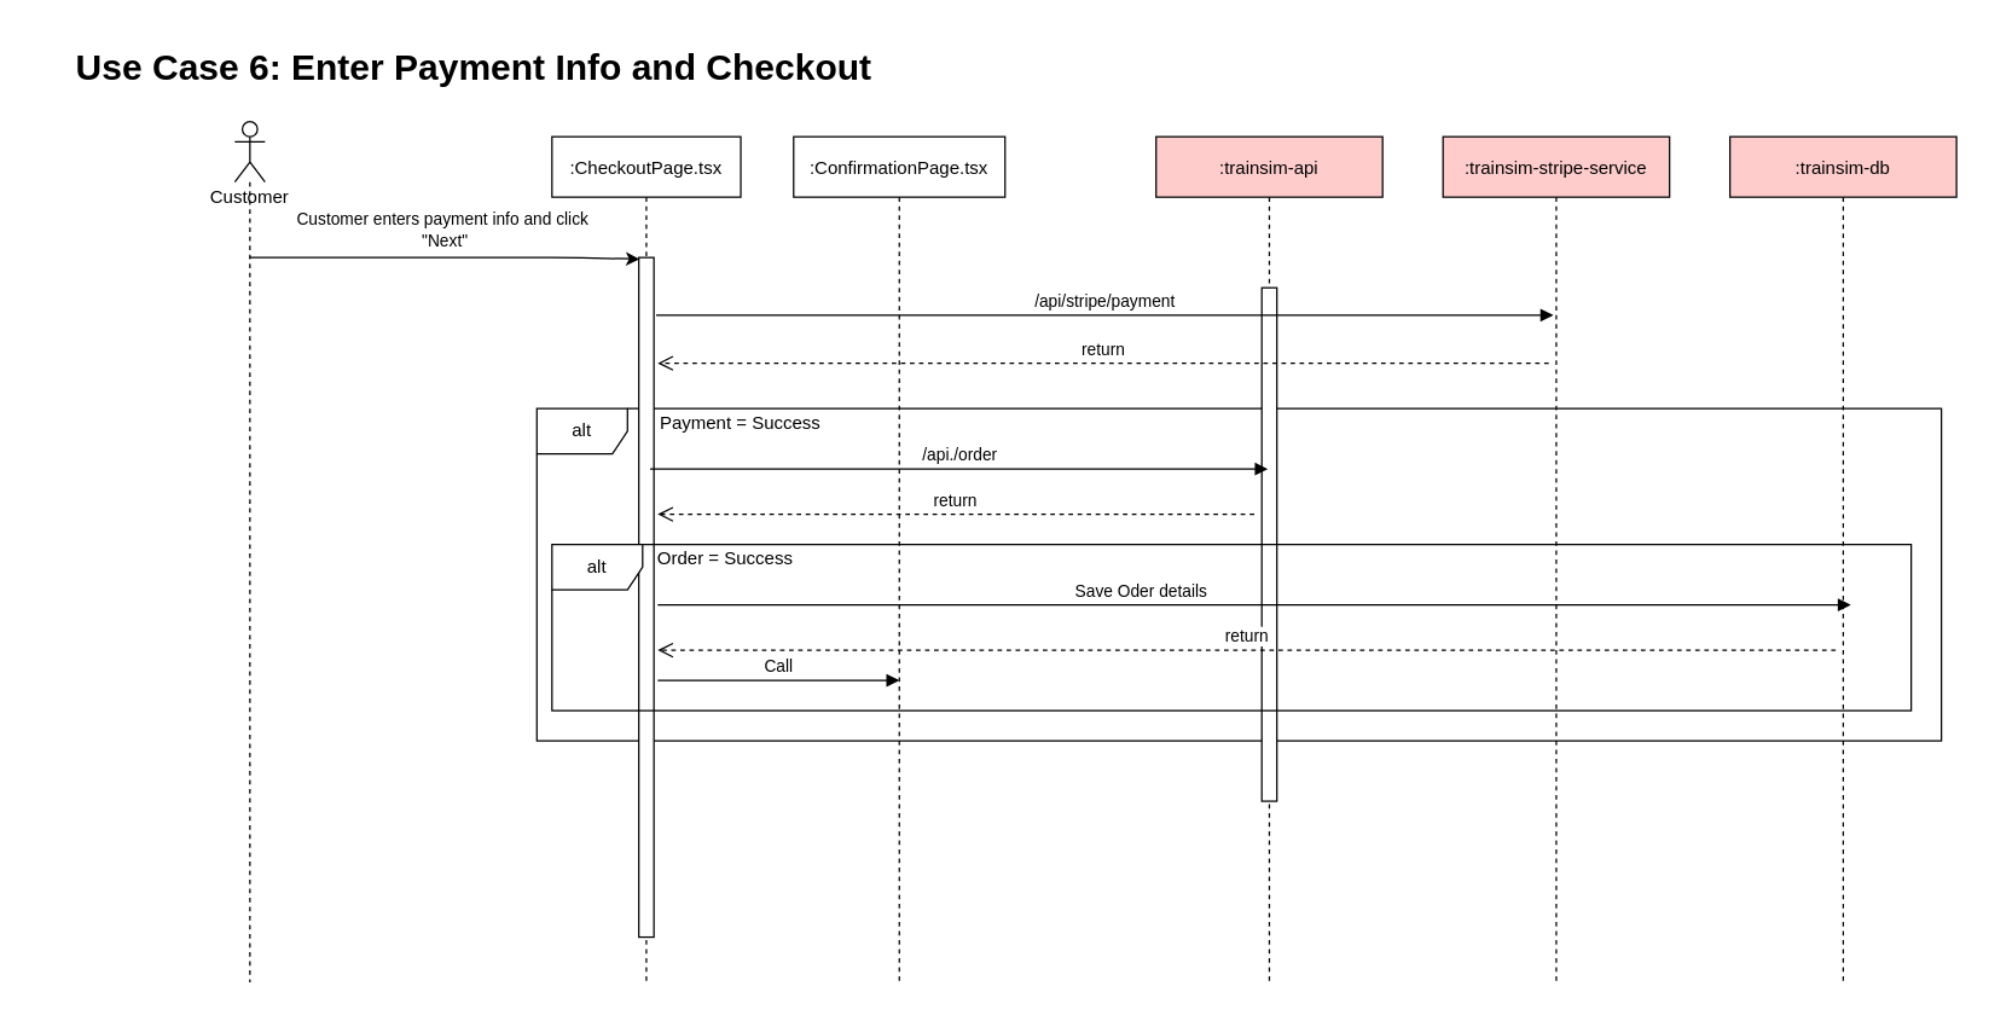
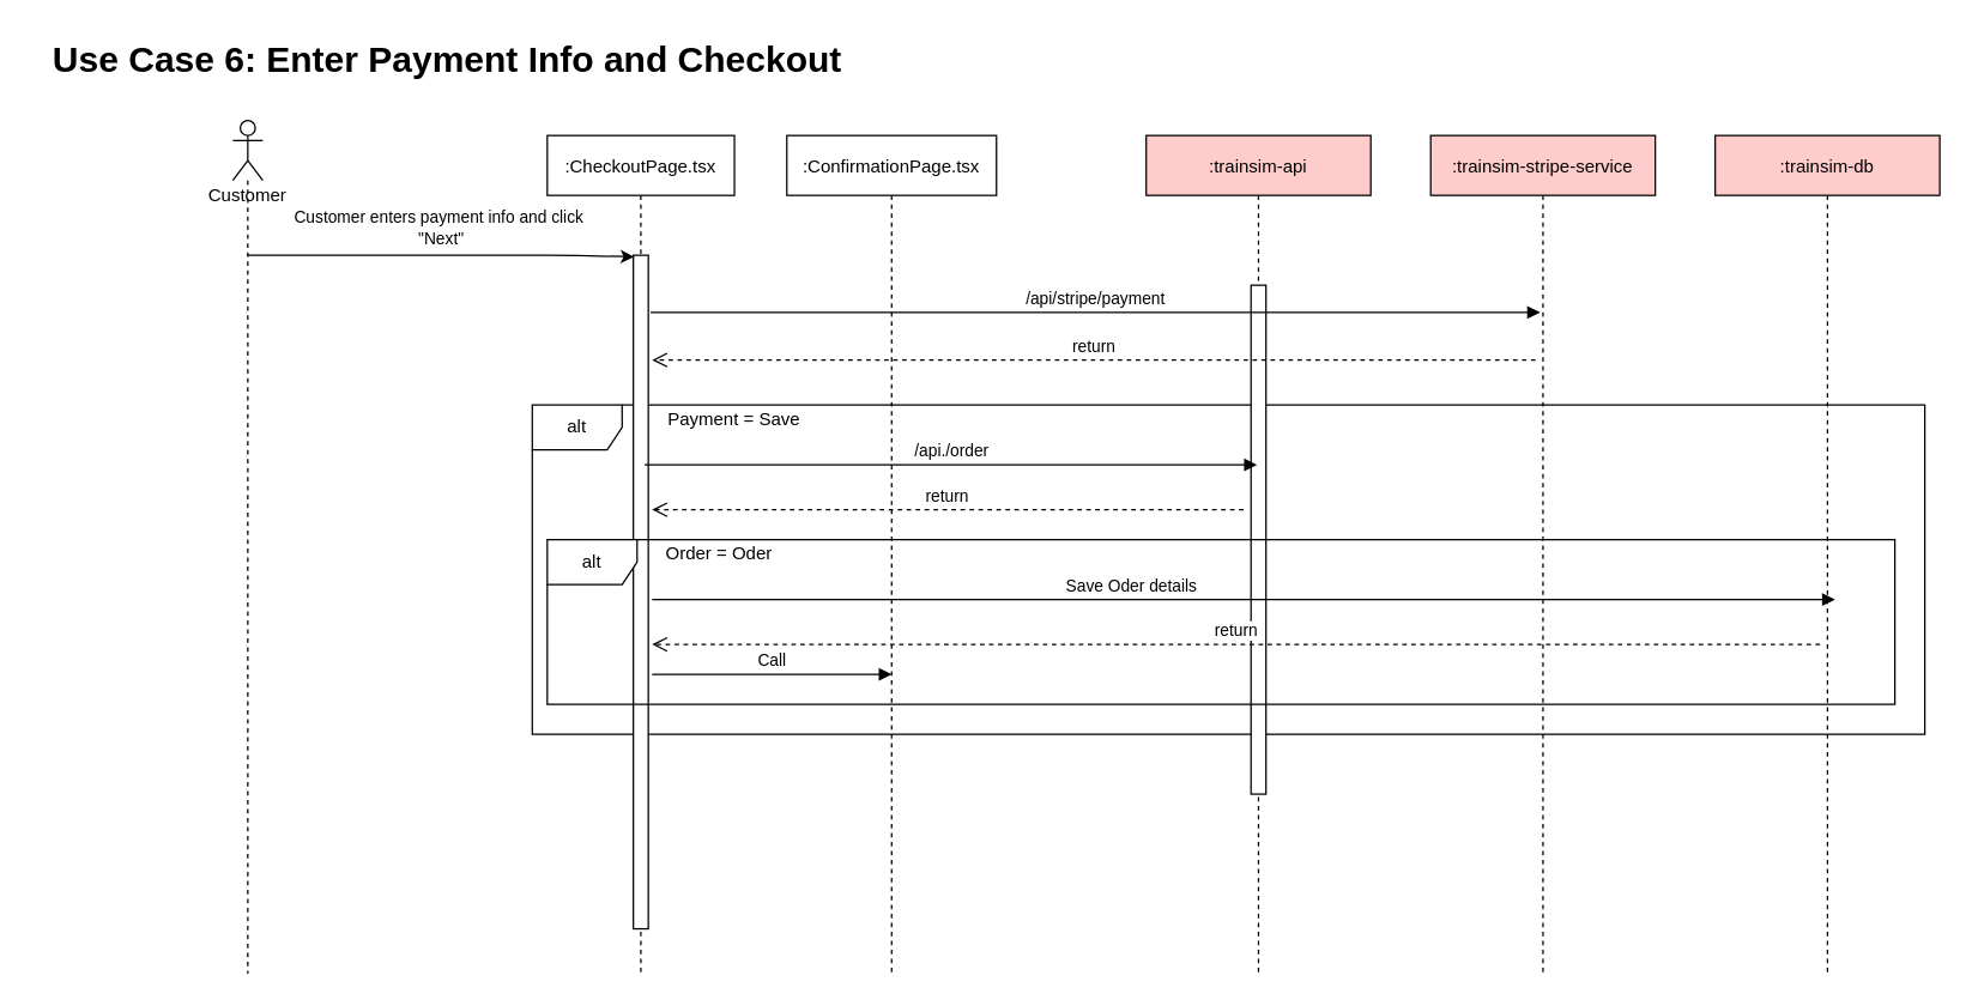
  <mxCell id="0" />
  <mxCell id="1" parent="0" />
  <mxCell id="2" value="alt" style="shape=umlFrame;whiteSpace=wrap;html=1;" vertex="1" parent="1"><mxGeometry x="355" y="270" width="930" height="220" as="geometry" /></mxCell>
  <mxCell id="3" value=":CheckoutPage.tsx" style="shape=umlLifeline;perimeter=lifelinePerimeter;container=1;collapsible=0;recursiveResize=0;rounded=0;shadow=0;strokeWidth=1;" vertex="1" parent="1"><mxGeometry x="365" y="90" width="125" height="560" as="geometry" /></mxCell>
  <mxCell id="4" value="" style="html=1;points=[];perimeter=orthogonalPerimeter;" vertex="1" parent="3"><mxGeometry x="57.5" y="80" width="10" height="450" as="geometry" /></mxCell>
  <mxCell id="5" value=":ConfirmationPage.tsx" style="shape=umlLifeline;perimeter=lifelinePerimeter;container=1;collapsible=0;recursiveResize=0;rounded=0;shadow=0;strokeWidth=1;" vertex="1" parent="1"><mxGeometry x="525" y="90" width="140" height="560" as="geometry" /></mxCell>
  <mxCell id="6" value="Customer" style="shape=umlLifeline;participant=umlActor;perimeter=lifelinePerimeter;whiteSpace=wrap;html=1;container=1;collapsible=0;recursiveResize=0;verticalAlign=top;spacingTop=36;outlineConnect=0;" vertex="1" parent="1"><mxGeometry x="155" y="80" width="20" height="570" as="geometry" /></mxCell>
- <mxCell id="7" value="Use Case 6: Enter Payment Info and Checkout" style="text;strokeColor=none;fillColor=none;html=1;fontSize=24;fontStyle=1;verticalAlign=middle;align=center;" vertex="1" parent="1"><mxGeometry x="35" y="25" width="555" height="40" as="geometry" /></mxCell>
+ <mxCell id="7" value="Use Case 6: Enter Payment Info and Checkout" style="text;strokeColor=none;fillColor=none;html=1;fontSize=24;fontStyle=1;verticalAlign=middle;align=center;" vertex="1" parent="1"><mxGeometry x="20" width="555" height="40" as="geometry" y="20" /></mxCell>
  <mxCell id="8" value=":trainsim-api" style="shape=umlLifeline;perimeter=lifelinePerimeter;container=1;collapsible=0;recursiveResize=0;rounded=0;shadow=0;strokeWidth=1;fillColor=#FFCCCC;" vertex="1" parent="1"><mxGeometry x="765" y="90" width="150" height="560" as="geometry" /></mxCell>
  <mxCell id="9" value="" style="html=1;points=[];perimeter=orthogonalPerimeter;" vertex="1" parent="8"><mxGeometry x="70" y="100" width="10" height="340" as="geometry" /></mxCell>
  <mxCell id="10" value=":trainsim-stripe-service" style="shape=umlLifeline;perimeter=lifelinePerimeter;container=1;collapsible=0;recursiveResize=0;rounded=0;shadow=0;strokeWidth=1;fillColor=#FFCCCC;" vertex="1" parent="1"><mxGeometry x="955" y="90" width="150" height="560" as="geometry" /></mxCell>
  <mxCell id="11" value="" style="endArrow=classic;html=1;" edge="1" parent="1" source="6"><mxGeometry width="50" height="50" relative="1" as="geometry"><mxPoint x="135" y="200" as="sourcePoint" /><mxPoint x="423" y="171" as="targetPoint" /><Array as="points"><mxPoint x="335" y="170" /><mxPoint x="375" y="170" /></Array></mxGeometry></mxCell>
  <mxCell id="12" value="Customer enters payment info and click&amp;nbsp;&lt;br&gt;&quot;Next&quot;" style="edgeLabel;html=1;align=center;verticalAlign=middle;resizable=0;points=[];" vertex="1" connectable="0" parent="11"><mxGeometry x="0.116" y="2" relative="1" as="geometry"><mxPoint x="-15" y="-17" as="offset" /></mxGeometry></mxCell>
  <mxCell id="13" value=":trainsim-db" style="shape=umlLifeline;perimeter=lifelinePerimeter;container=1;collapsible=0;recursiveResize=0;rounded=0;shadow=0;strokeWidth=1;fillColor=#FFCCCC;" vertex="1" parent="1"><mxGeometry x="1145" y="90" width="150" height="560" as="geometry" /></mxCell>
  <mxCell id="14" value="return" style="html=1;verticalAlign=bottom;endArrow=open;dashed=1;endSize=8;" edge="1" parent="1"><mxGeometry relative="1" as="geometry"><mxPoint x="830" y="340" as="sourcePoint" /><mxPoint x="435" y="340" as="targetPoint" /></mxGeometry></mxCell>
  <mxCell id="15" value="return" style="html=1;verticalAlign=bottom;endArrow=open;dashed=1;endSize=8;" edge="1" parent="1"><mxGeometry relative="1" as="geometry"><mxPoint x="1025" y="240" as="sourcePoint" /><mxPoint x="435" y="240" as="targetPoint" /></mxGeometry></mxCell>
- <mxCell id="16" value="Payment = Success" style="text;html=1;strokeColor=none;fillColor=none;align=center;verticalAlign=middle;whiteSpace=wrap;rounded=0;" vertex="1" parent="1"><mxGeometry x="435" y="270" width="110" height="20" as="geometry" /></mxCell>
+ <mxCell id="16" value="Payment = Save" style="text;html=1;strokeColor=none;fillColor=none;align=center;verticalAlign=middle;whiteSpace=wrap;rounded=0;" vertex="1" parent="1"><mxGeometry x="435" y="270" width="110" height="20" as="geometry" /></mxCell>
  <mxCell id="17" value="alt" style="shape=umlFrame;whiteSpace=wrap;html=1;" vertex="1" parent="1"><mxGeometry x="365" y="360" width="900" height="110" as="geometry" /></mxCell>
- <mxCell id="18" value="Order = Success" style="text;html=1;strokeColor=none;fillColor=none;align=center;verticalAlign=middle;whiteSpace=wrap;rounded=0;" vertex="1" parent="1"><mxGeometry x="425" y="360" width="110" height="20" as="geometry" /></mxCell>
+ <mxCell id="18" value="Order = Oder" style="text;html=1;strokeColor=none;fillColor=none;align=center;verticalAlign=middle;whiteSpace=wrap;rounded=0;" vertex="1" parent="1"><mxGeometry x="425" y="360" width="110" height="20" as="geometry" /></mxCell>
  <mxCell id="19" value="/api/stripe/payment" style="html=1;verticalAlign=bottom;endArrow=block;entryX=0.487;entryY=0.211;entryDx=0;entryDy=0;entryPerimeter=0;exitX=0.552;exitY=0.211;exitDx=0;exitDy=0;exitPerimeter=0;" edge="1" parent="1" source="3" target="10"><mxGeometry width="80" relative="1" as="geometry"><mxPoint x="845" y="210" as="sourcePoint" /><mxPoint x="925" y="210" as="targetPoint" /></mxGeometry></mxCell>
  <mxCell id="20" value="/api./order" style="html=1;verticalAlign=bottom;endArrow=block;" edge="1" parent="1"><mxGeometry width="80" relative="1" as="geometry"><mxPoint x="430" y="310" as="sourcePoint" /><mxPoint x="839" y="310" as="targetPoint" /><Array as="points"><mxPoint x="705" y="310" /></Array></mxGeometry></mxCell>
  <mxCell id="21" value="Save Oder details" style="html=1;verticalAlign=bottom;endArrow=block;" edge="1" parent="1"><mxGeometry x="-0.19" width="80" relative="1" as="geometry"><mxPoint x="435" y="400" as="sourcePoint" /><mxPoint x="1225" y="400" as="targetPoint" /><mxPoint as="offset" /></mxGeometry></mxCell>
  <mxCell id="22" value="return" style="html=1;verticalAlign=bottom;endArrow=open;dashed=1;endSize=8;" edge="1" parent="1"><mxGeometry relative="1" as="geometry"><mxPoint x="1215" y="430" as="sourcePoint" /><mxPoint x="435" y="430" as="targetPoint" /></mxGeometry></mxCell>
  <mxCell id="23" value="Call" style="html=1;verticalAlign=bottom;endArrow=block;" edge="1" parent="1"><mxGeometry width="80" relative="1" as="geometry"><mxPoint x="435" y="450" as="sourcePoint" /><mxPoint x="595" y="450" as="targetPoint" /></mxGeometry></mxCell>
